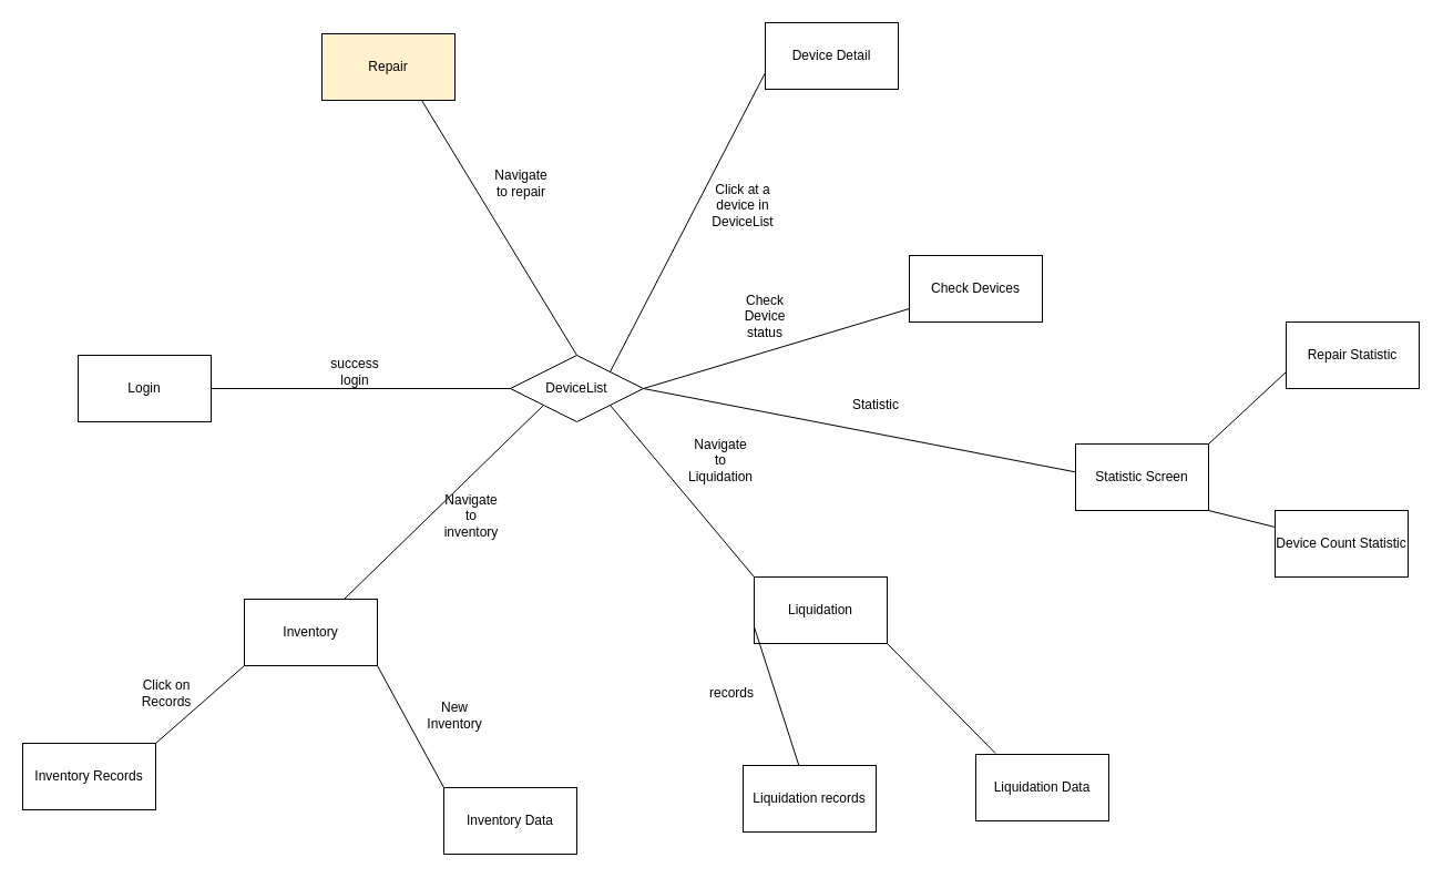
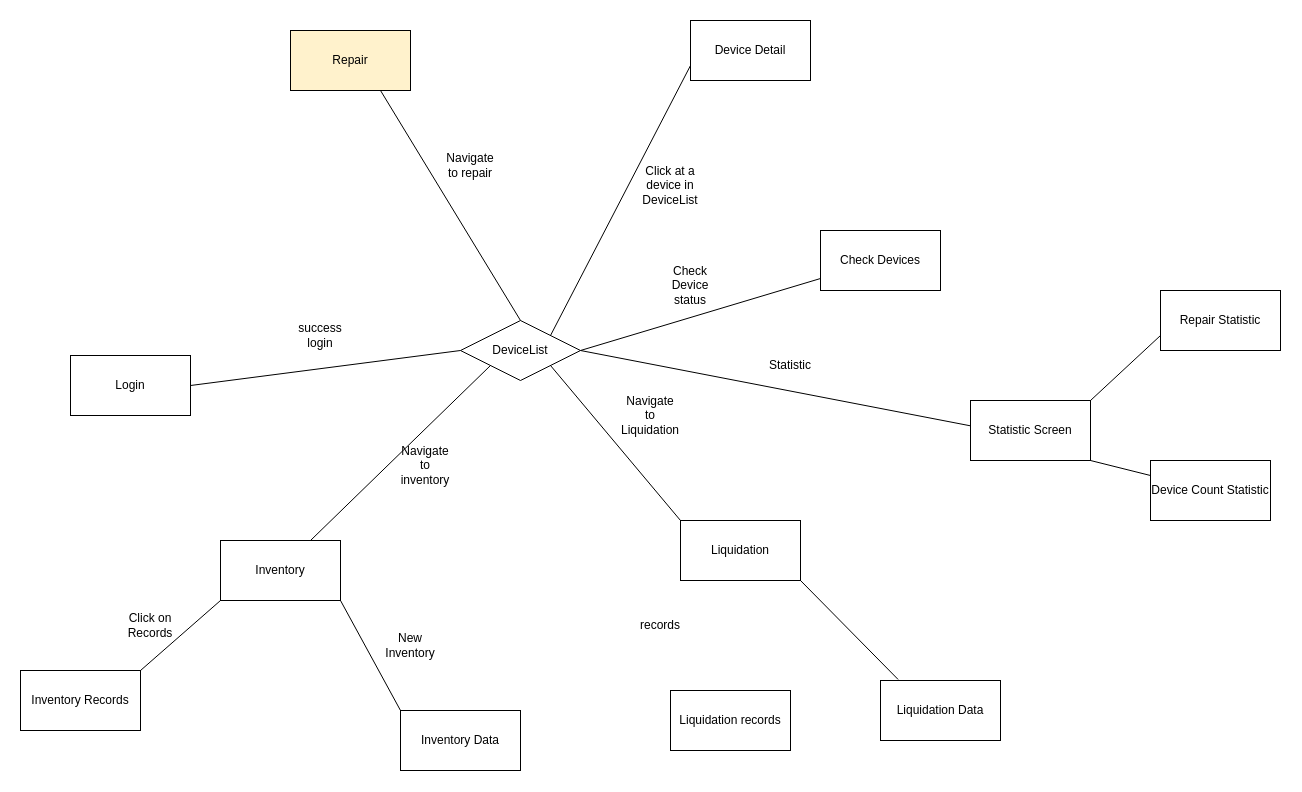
  <mxCell id="0" />
  <mxCell id="1" parent="0" />
- <mxCell id="2" value="Login" style="rounded=0;whiteSpace=wrap;html=1;" vertex="1" parent="1"><mxGeometry x="70" y="320" width="120" height="60" as="geometry" /></mxCell>
+ <mxCell id="2" value="Login" style="rounded=0;whiteSpace=wrap;html=1;" vertex="1" parent="1"><mxGeometry x="70" y="355" width="120" height="60" as="geometry" /></mxCell>
  <mxCell id="3" value="DeviceList" style="rhombus;whiteSpace=wrap;html=1;" vertex="1" parent="1"><mxGeometry x="460" y="320" width="120" height="60" as="geometry" /></mxCell>
  <mxCell id="4" value="" style="endArrow=none;html=1;rounded=0;exitX=1;exitY=0.5;exitDx=0;exitDy=0;entryX=0;entryY=0.5;entryDx=0;entryDy=0;" edge="1" parent="1" source="2" target="3"><mxGeometry width="50" height="50" relative="1" as="geometry"><mxPoint x="370" y="520" as="sourcePoint" /><mxPoint x="420" y="470" as="targetPoint" /></mxGeometry></mxCell>
  <mxCell id="5" value="success login" style="text;html=1;strokeColor=none;fillColor=none;align=center;verticalAlign=middle;whiteSpace=wrap;rounded=0;" vertex="1" parent="1"><mxGeometry x="290" y="320" width="60" height="30" as="geometry" /></mxCell>
  <mxCell id="6" value="Device Detail" style="rounded=0;whiteSpace=wrap;html=1;" vertex="1" parent="1"><mxGeometry x="690" y="20" width="120" height="60" as="geometry" /></mxCell>
  <mxCell id="7" value="Repair" style="rounded=0;whiteSpace=wrap;html=1;fillColor=#fff2cc;" vertex="1" parent="1"><mxGeometry x="290" y="30" width="120" height="60" as="geometry" /></mxCell>
  <mxCell id="8" value="" style="endArrow=none;html=1;rounded=0;exitX=0.5;exitY=0;exitDx=0;exitDy=0;entryX=0.75;entryY=1;entryDx=0;entryDy=0;" edge="1" parent="1" source="3" target="7"><mxGeometry width="50" height="50" relative="1" as="geometry"><mxPoint x="370" y="220" as="sourcePoint" /><mxPoint x="420" y="170" as="targetPoint" /></mxGeometry></mxCell>
  <mxCell id="9" value="Navigate to repair" style="text;html=1;strokeColor=none;fillColor=none;align=center;verticalAlign=middle;whiteSpace=wrap;rounded=0;" vertex="1" parent="1"><mxGeometry x="440" y="150" width="60" height="30" as="geometry" /></mxCell>
  <mxCell id="10" value="" style="endArrow=none;html=1;rounded=0;exitX=1;exitY=0;exitDx=0;exitDy=0;entryX=0;entryY=0.75;entryDx=0;entryDy=0;" edge="1" parent="1" source="3" target="6"><mxGeometry width="50" height="50" relative="1" as="geometry"><mxPoint x="370" y="210" as="sourcePoint" /><mxPoint x="420" y="160" as="targetPoint" /></mxGeometry></mxCell>
  <mxCell id="11" value="Click at a device in DeviceList" style="text;html=1;strokeColor=none;fillColor=none;align=center;verticalAlign=middle;whiteSpace=wrap;rounded=0;" vertex="1" parent="1"><mxGeometry x="640" y="170" width="60" height="30" as="geometry" /></mxCell>
  <mxCell id="12" value="Inventory" style="rounded=0;whiteSpace=wrap;html=1;" vertex="1" parent="1"><mxGeometry x="220" y="540" width="120" height="60" as="geometry" /></mxCell>
  <mxCell id="13" value="" style="endArrow=none;html=1;rounded=0;entryX=0;entryY=1;entryDx=0;entryDy=0;exitX=0.75;exitY=0;exitDx=0;exitDy=0;" edge="1" parent="1" source="12" target="3"><mxGeometry width="50" height="50" relative="1" as="geometry"><mxPoint x="370" y="620" as="sourcePoint" /><mxPoint x="420" y="570" as="targetPoint" /></mxGeometry></mxCell>
  <mxCell id="14" value="Navigate to inventory" style="text;html=1;strokeColor=none;fillColor=none;align=center;verticalAlign=middle;whiteSpace=wrap;rounded=0;" vertex="1" parent="1"><mxGeometry x="395" y="450" width="60" height="30" as="geometry" /></mxCell>
  <mxCell id="15" value="Inventory Data" style="rounded=0;whiteSpace=wrap;html=1;" vertex="1" parent="1"><mxGeometry x="400" y="710" width="120" height="60" as="geometry" /></mxCell>
  <mxCell id="16" value="" style="endArrow=none;html=1;rounded=0;exitX=0;exitY=0;exitDx=0;exitDy=0;entryX=1;entryY=1;entryDx=0;entryDy=0;" edge="1" parent="1" source="15" target="12"><mxGeometry width="50" height="50" relative="1" as="geometry"><mxPoint x="370" y="580" as="sourcePoint" /><mxPoint x="420" y="530" as="targetPoint" /></mxGeometry></mxCell>
  <mxCell id="17" value="New Inventory" style="text;html=1;strokeColor=none;fillColor=none;align=center;verticalAlign=middle;whiteSpace=wrap;rounded=0;" vertex="1" parent="1"><mxGeometry x="380" y="630" width="60" height="30" as="geometry" /></mxCell>
  <mxCell id="18" value="Click on Records" style="text;html=1;strokeColor=none;fillColor=none;align=center;verticalAlign=middle;whiteSpace=wrap;rounded=0;" vertex="1" parent="1"><mxGeometry x="120" y="610" width="60" height="30" as="geometry" /></mxCell>
  <mxCell id="19" value="Inventory Records" style="rounded=0;whiteSpace=wrap;html=1;" vertex="1" parent="1"><mxGeometry x="20" y="670" width="120" height="60" as="geometry" /></mxCell>
  <mxCell id="20" value="" style="endArrow=none;html=1;rounded=0;exitX=1;exitY=0;exitDx=0;exitDy=0;entryX=0;entryY=1;entryDx=0;entryDy=0;" edge="1" parent="1" source="19" target="12"><mxGeometry width="50" height="50" relative="1" as="geometry"><mxPoint x="370" y="570" as="sourcePoint" /><mxPoint x="420" y="520" as="targetPoint" /></mxGeometry></mxCell>
  <mxCell id="21" value="Liquidation" style="rounded=0;whiteSpace=wrap;html=1;" vertex="1" parent="1"><mxGeometry x="680" y="520" width="120" height="60" as="geometry" /></mxCell>
  <mxCell id="22" value="" style="endArrow=none;html=1;rounded=0;entryX=1;entryY=1;entryDx=0;entryDy=0;exitX=0;exitY=0;exitDx=0;exitDy=0;" edge="1" parent="1" source="21" target="3"><mxGeometry width="50" height="50" relative="1" as="geometry"><mxPoint x="370" y="570" as="sourcePoint" /><mxPoint x="420" y="520" as="targetPoint" /></mxGeometry></mxCell>
  <mxCell id="23" value="Navigate to Liquidation" style="text;html=1;strokeColor=none;fillColor=none;align=center;verticalAlign=middle;whiteSpace=wrap;rounded=0;" vertex="1" parent="1"><mxGeometry x="620" y="400" width="60" height="30" as="geometry" /></mxCell>
  <mxCell id="24" value="Liquidation Data" style="rounded=0;whiteSpace=wrap;html=1;" vertex="1" parent="1"><mxGeometry x="880" y="680" width="120" height="60" as="geometry" /></mxCell>
  <mxCell id="25" value="" style="endArrow=none;html=1;rounded=0;entryX=1;entryY=1;entryDx=0;entryDy=0;exitX=0.147;exitY=-0.017;exitDx=0;exitDy=0;exitPerimeter=0;" edge="1" parent="1" source="24" target="21"><mxGeometry width="50" height="50" relative="1" as="geometry"><mxPoint x="370" y="550" as="sourcePoint" /><mxPoint x="420" y="500" as="targetPoint" /></mxGeometry></mxCell>
  <mxCell id="26" value="Liquidation records" style="rounded=0;whiteSpace=wrap;html=1;" vertex="1" parent="1"><mxGeometry x="670" y="690" width="120" height="60" as="geometry" /></mxCell>
- <mxCell id="27" value="" style="endArrow=none;html=1;rounded=0;entryX=0;entryY=0.75;entryDx=0;entryDy=0;" edge="1" parent="1" source="26" target="21"><mxGeometry width="50" height="50" relative="1" as="geometry"><mxPoint x="370" y="550" as="sourcePoint" /><mxPoint x="420" y="500" as="targetPoint" /></mxGeometry></mxCell>
  <mxCell id="28" value="records" style="text;html=1;strokeColor=none;fillColor=none;align=center;verticalAlign=middle;whiteSpace=wrap;rounded=0;" vertex="1" parent="1"><mxGeometry x="630" y="610" width="60" height="30" as="geometry" /></mxCell>
  <mxCell id="29" value="Check Devices" style="rounded=0;whiteSpace=wrap;html=1;" vertex="1" parent="1"><mxGeometry x="820" y="230" width="120" height="60" as="geometry" /></mxCell>
  <mxCell id="30" value="" style="endArrow=none;html=1;rounded=0;entryX=1;entryY=0.5;entryDx=0;entryDy=0;" edge="1" parent="1" source="29" target="3"><mxGeometry width="50" height="50" relative="1" as="geometry"><mxPoint x="540" y="400" as="sourcePoint" /><mxPoint x="590" y="350" as="targetPoint" /></mxGeometry></mxCell>
  <mxCell id="31" value="Check Device status" style="text;html=1;strokeColor=none;fillColor=none;align=center;verticalAlign=middle;whiteSpace=wrap;rounded=0;" vertex="1" parent="1"><mxGeometry x="660" y="270" width="60" height="30" as="geometry" /></mxCell>
  <mxCell id="32" value="" style="endArrow=none;html=1;rounded=0;exitX=1;exitY=0.5;exitDx=0;exitDy=0;" edge="1" parent="1" source="3"><mxGeometry width="50" height="50" relative="1" as="geometry"><mxPoint x="540" y="380" as="sourcePoint" /><mxPoint x="990" y="429.205" as="targetPoint" /></mxGeometry></mxCell>
  <mxCell id="33" value="Statistic" style="text;html=1;strokeColor=none;fillColor=none;align=center;verticalAlign=middle;whiteSpace=wrap;rounded=0;" vertex="1" parent="1"><mxGeometry x="760" y="350" width="60" height="30" as="geometry" /></mxCell>
  <mxCell id="34" value="Statistic Screen" style="rounded=0;whiteSpace=wrap;html=1;" vertex="1" parent="1"><mxGeometry x="970" y="400" width="120" height="60" as="geometry" /></mxCell>
  <mxCell id="35" value="Repair Statistic" style="rounded=0;whiteSpace=wrap;html=1;" vertex="1" parent="1"><mxGeometry x="1160" y="290" width="120" height="60" as="geometry" /></mxCell>
  <mxCell id="36" value="" style="endArrow=none;html=1;rounded=0;entryX=1;entryY=0;entryDx=0;entryDy=0;exitX=0;exitY=0.75;exitDx=0;exitDy=0;" edge="1" parent="1" source="35" target="34"><mxGeometry width="50" height="50" relative="1" as="geometry"><mxPoint x="790" y="530" as="sourcePoint" /><mxPoint x="840" y="480" as="targetPoint" /></mxGeometry></mxCell>
  <mxCell id="37" value="Device Count Statistic" style="rounded=0;whiteSpace=wrap;html=1;" vertex="1" parent="1"><mxGeometry x="1150" y="460" width="120" height="60" as="geometry" /></mxCell>
  <mxCell id="38" value="" style="endArrow=none;html=1;rounded=0;entryX=1;entryY=1;entryDx=0;entryDy=0;exitX=0;exitY=0.25;exitDx=0;exitDy=0;" edge="1" parent="1" source="37" target="34"><mxGeometry width="50" height="50" relative="1" as="geometry"><mxPoint x="790" y="520" as="sourcePoint" /><mxPoint x="840" y="470" as="targetPoint" /></mxGeometry></mxCell>
